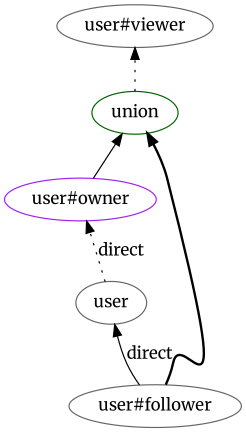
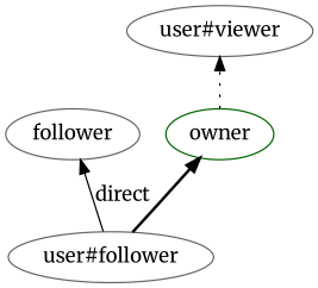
  digraph {
    fontname=Merriweather
    rankdir=BT
    node [color=gray40 fontname=Merriweather]
    edge [fontname=Merriweather style=dotted]
-   n1 [label=user]
-   n2 [color=purple label="user#owner"]
+   n1 [label=follower]
    n3 [label="user#follower"]
-   n4 [color=darkgreen label=union]
+   n4 [color=darkgreen label=owner]
    n5 [label="user#viewer"]
-   n1 -> n2 [label=direct]
-   n2 -> n4 [style=solid]
    n3 -> n1 [label=direct style=solid]
    n3 -> n4 [style=bold]
    n4 -> n5
  }
